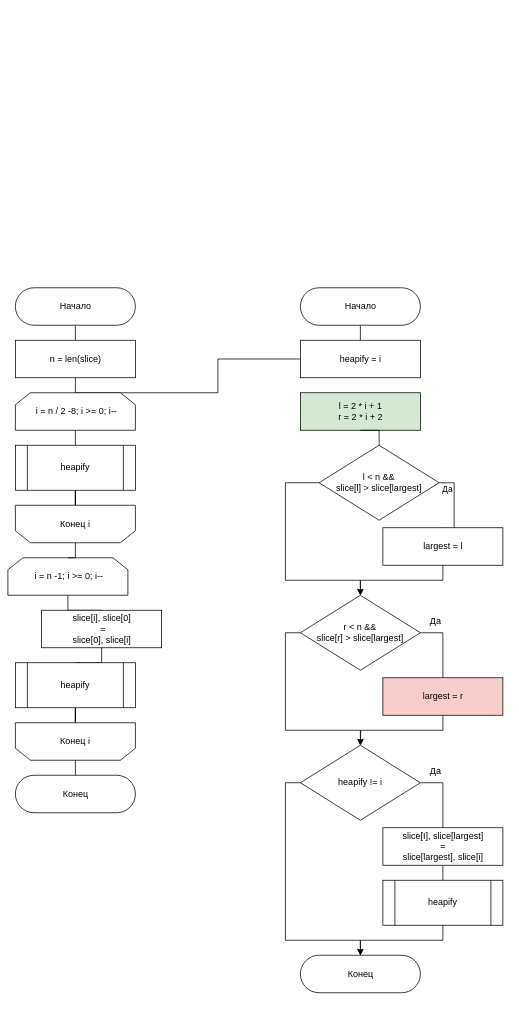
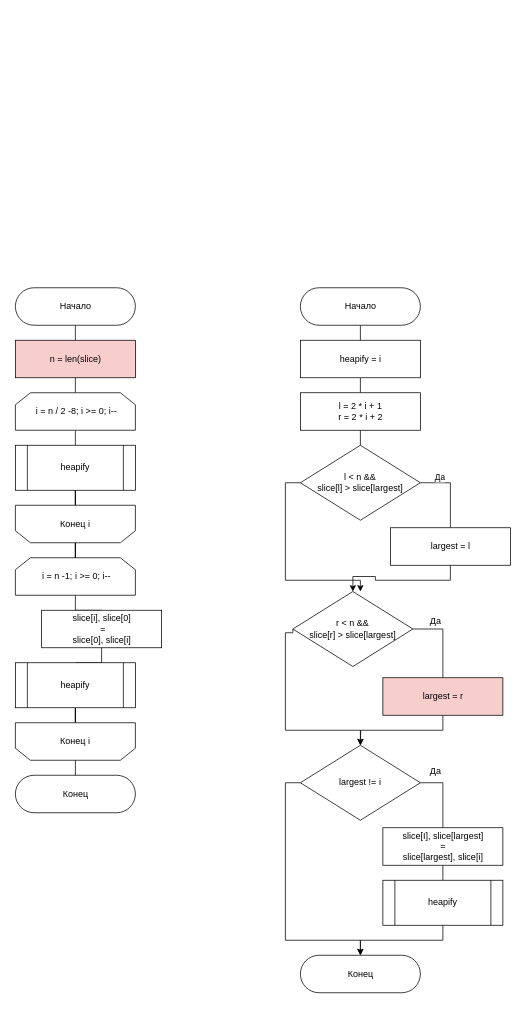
  <mxCell id="0" />
  <mxCell id="1" parent="0" />
  <mxCell id="2" style="edgeStyle=orthogonalEdgeStyle;rounded=0;orthogonalLoop=1;jettySize=auto;html=1;exitX=0;exitY=0.5;exitDx=0;exitDy=0;entryX=0.5;entryY=1;entryDx=0;entryDy=0;" edge="1" parent="1"><mxGeometry relative="1" as="geometry"><Array as="points"><mxPoint x="385" y="21" /><mxPoint x="385" y="133" /><mxPoint x="490" y="133" /></Array><mxPoint x="405" y="20.5" as="sourcePoint" /></mxGeometry></mxCell>
  <mxCell id="3" style="edgeStyle=orthogonalEdgeStyle;rounded=0;orthogonalLoop=1;jettySize=auto;html=1;exitX=0.5;exitY=0.5;exitDx=0;exitDy=25;exitPerimeter=0;entryX=0.5;entryY=0;entryDx=0;entryDy=0;endArrow=none;endFill=0;" edge="1" parent="1" source="4" target="6"><mxGeometry relative="1" as="geometry" /></mxCell>
  <mxCell id="4" value="Начало" style="html=1;dashed=0;whitespace=wrap;shape=mxgraph.dfd.start" vertex="1" parent="1"><mxGeometry x="20" y="383" width="160" height="50" as="geometry" /></mxCell>
- <mxCell id="5" style="edgeStyle=orthogonalEdgeStyle;rounded=0;orthogonalLoop=1;jettySize=auto;html=1;exitX=0.5;exitY=1;exitDx=0;exitDy=0;endArrow=none;endFill=0;" edge="1" parent="1" source="6" target="25"><mxGeometry relative="1" as="geometry" /></mxCell>
- <mxCell id="6" value="n = len(slice)" style="html=1;dashed=0;whitespace=wrap;" vertex="1" parent="1"><mxGeometry x="20" y="453" width="160" height="50" as="geometry" /></mxCell>
+ <mxCell id="5" style="edgeStyle=orthogonalEdgeStyle;rounded=0;orthogonalLoop=1;jettySize=auto;html=1;exitX=0.5;exitY=1;exitDx=0;exitDy=0;entryX=0.5;entryY=0;entryDx=0;entryDy=0;endArrow=none;endFill=0;" edge="1" parent="1" source="6" target="8"><mxGeometry relative="1" as="geometry" /></mxCell>
+ <mxCell id="6" value="n = len(slice)" style="html=1;dashed=0;whitespace=wrap;fillColor=#f8cecc;" vertex="1" parent="1"><mxGeometry x="20" y="453" width="160" height="50" as="geometry" /></mxCell>
  <mxCell id="7" style="edgeStyle=orthogonalEdgeStyle;rounded=0;orthogonalLoop=1;jettySize=auto;html=1;exitX=0.5;exitY=1;exitDx=0;exitDy=0;entryX=0.5;entryY=0;entryDx=0;entryDy=0;endArrow=none;endFill=0;" edge="1" parent="1" source="8" target="10"><mxGeometry relative="1" as="geometry" /></mxCell>
  <mxCell id="8" value="&amp;nbsp;i = n / 2 -8; i &amp;gt;= 0; i--" style="shape=loopLimit;whiteSpace=wrap;html=1;" vertex="1" parent="1"><mxGeometry x="20" y="523" width="160" height="50" as="geometry" /></mxCell>
  <mxCell id="9" style="edgeStyle=orthogonalEdgeStyle;rounded=0;orthogonalLoop=1;jettySize=auto;html=1;exitX=0.5;exitY=1;exitDx=0;exitDy=0;endArrow=none;endFill=0;" edge="1" parent="1" source="10" target="14"><mxGeometry relative="1" as="geometry" /></mxCell>
  <mxCell id="10" value="heapify" style="shape=process;whiteSpace=wrap;html=1;backgroundOutline=1;" vertex="1" parent="1"><mxGeometry x="20" y="593" width="160" height="60" as="geometry" /></mxCell>
  <mxCell id="11" style="edgeStyle=orthogonalEdgeStyle;rounded=0;orthogonalLoop=1;jettySize=auto;html=1;exitX=0.5;exitY=1;exitDx=0;exitDy=0;entryX=0.5;entryY=0;entryDx=0;entryDy=0;endArrow=none;endFill=0;" edge="1" parent="1" source="12" target="16"><mxGeometry relative="1" as="geometry" /></mxCell>
- <mxCell id="12" value="&amp;nbsp;i = n -1; i &amp;gt;= 0; i--" style="shape=loopLimit;whiteSpace=wrap;html=1;" vertex="1" parent="1"><mxGeometry x="10" y="743" width="160" height="50" as="geometry" /></mxCell>
+ <mxCell id="12" value="&amp;nbsp;i = n -1; i &amp;gt;= 0; i--" style="shape=loopLimit;whiteSpace=wrap;html=1;" vertex="1" parent="1"><mxGeometry x="20" y="743" width="160" height="50" as="geometry" /></mxCell>
  <mxCell id="13" style="edgeStyle=orthogonalEdgeStyle;rounded=0;orthogonalLoop=1;jettySize=auto;html=1;exitX=0.5;exitY=0;exitDx=0;exitDy=0;endArrow=none;endFill=0;" edge="1" parent="1" source="14" target="12"><mxGeometry relative="1" as="geometry" /></mxCell>
  <mxCell id="14" value="Конец i" style="shape=loopLimit;whiteSpace=wrap;html=1;direction=west;" vertex="1" parent="1"><mxGeometry x="20" y="673" width="160" height="50" as="geometry" /></mxCell>
  <mxCell id="15" style="edgeStyle=orthogonalEdgeStyle;rounded=0;orthogonalLoop=1;jettySize=auto;html=1;exitX=0.5;exitY=1;exitDx=0;exitDy=0;entryX=0.5;entryY=0;entryDx=0;entryDy=0;endArrow=none;endFill=0;" edge="1" parent="1" source="16" target="18"><mxGeometry relative="1" as="geometry" /></mxCell>
  <mxCell id="16" value="slice[i], slice[0]&lt;br&gt;&amp;nbsp;= &lt;br&gt;slice[0], slice[i]" style="html=1;dashed=0;whitespace=wrap;" vertex="1" parent="1"><mxGeometry x="55" y="813" width="160" height="50" as="geometry" /></mxCell>
  <mxCell id="17" style="edgeStyle=orthogonalEdgeStyle;rounded=0;orthogonalLoop=1;jettySize=auto;html=1;exitX=0.5;exitY=1;exitDx=0;exitDy=0;endArrow=none;endFill=0;" edge="1" parent="1" source="18" target="19"><mxGeometry relative="1" as="geometry" /></mxCell>
  <mxCell id="18" value="heapify" style="shape=process;whiteSpace=wrap;html=1;backgroundOutline=1;" vertex="1" parent="1"><mxGeometry x="20" y="883" width="160" height="60" as="geometry" /></mxCell>
  <mxCell id="19" value="Конец i" style="shape=loopLimit;whiteSpace=wrap;html=1;direction=west;" vertex="1" parent="1"><mxGeometry x="20" y="963" width="160" height="50" as="geometry" /></mxCell>
  <mxCell id="20" value="Конец" style="html=1;dashed=0;whitespace=wrap;shape=mxgraph.dfd.start" vertex="1" parent="1"><mxGeometry x="20" y="1033" width="160" height="50" as="geometry" /></mxCell>
  <mxCell id="21" style="edgeStyle=orthogonalEdgeStyle;rounded=0;orthogonalLoop=1;jettySize=auto;html=1;exitX=0.5;exitY=0;exitDx=0;exitDy=0;entryX=0.5;entryY=0.5;entryDx=0;entryDy=-25;entryPerimeter=0;endArrow=none;endFill=0;" edge="1" parent="1" source="19" target="20"><mxGeometry relative="1" as="geometry" /></mxCell>
  <mxCell id="22" style="edgeStyle=orthogonalEdgeStyle;rounded=0;orthogonalLoop=1;jettySize=auto;html=1;exitX=0.5;exitY=0.5;exitDx=0;exitDy=25;exitPerimeter=0;entryX=0.5;entryY=0;entryDx=0;entryDy=0;endArrow=none;endFill=0;" edge="1" parent="1" source="23" target="25"><mxGeometry relative="1" as="geometry" /></mxCell>
  <mxCell id="23" value="Начало" style="html=1;dashed=0;whitespace=wrap;shape=mxgraph.dfd.start" vertex="1" parent="1"><mxGeometry x="400" y="383" width="160" height="50" as="geometry" /></mxCell>
+ <mxCell id="24" style="edgeStyle=orthogonalEdgeStyle;rounded=0;orthogonalLoop=1;jettySize=auto;html=1;exitX=0.5;exitY=1;exitDx=0;exitDy=0;entryX=0.5;entryY=0;entryDx=0;entryDy=0;endArrow=none;endFill=0;" edge="1" parent="1" source="25" target="26"><mxGeometry relative="1" as="geometry" /></mxCell>
  <mxCell id="25" value="heapify = i" style="html=1;dashed=0;whitespace=wrap;" vertex="1" parent="1"><mxGeometry x="400" y="453" width="160" height="50" as="geometry" /></mxCell>
- <mxCell id="26" value="l = 2 * i + 1&lt;br&gt;r = 2 * i + 2" style="html=1;dashed=0;whitespace=wrap;fillColor=#d5e8d4;" vertex="1" parent="1"><mxGeometry x="400" y="523" width="160" height="50" as="geometry" /></mxCell>
+ <mxCell id="26" value="l = 2 * i + 1&lt;br&gt;r = 2 * i + 2" style="html=1;dashed=0;whitespace=wrap;" vertex="1" parent="1"><mxGeometry x="400" y="523" width="160" height="50" as="geometry" /></mxCell>
  <mxCell id="27" style="edgeStyle=orthogonalEdgeStyle;rounded=0;orthogonalLoop=1;jettySize=auto;html=1;exitX=1;exitY=0.5;exitDx=0;exitDy=0;exitPerimeter=0;entryX=0.5;entryY=0;entryDx=0;entryDy=0;endArrow=none;endFill=0;" edge="1" parent="1" source="30" target="31"><mxGeometry relative="1" as="geometry" /></mxCell>
  <mxCell id="28" value="Да&lt;br&gt;" style="edgeLabel;html=1;align=center;verticalAlign=middle;resizable=0;points=[];" vertex="1" connectable="0" parent="27"><mxGeometry x="-0.333" y="-2" relative="1" as="geometry"><mxPoint x="-8" y="-10" as="offset" /></mxGeometry></mxCell>
  <mxCell id="29" style="edgeStyle=orthogonalEdgeStyle;rounded=0;orthogonalLoop=1;jettySize=auto;html=1;exitX=0;exitY=0.5;exitDx=0;exitDy=0;exitPerimeter=0;" edge="1" parent="1" source="30" target="35"><mxGeometry relative="1" as="geometry"><Array as="points"><mxPoint x="380" y="643" /><mxPoint x="380" y="773" /><mxPoint x="480" y="773" /></Array></mxGeometry></mxCell>
- <mxCell id="30" value="l &amp;lt; n &amp;amp;&amp;amp; &lt;br&gt;slice[l] &amp;gt; slice[largest]" style="strokeWidth=1;html=1;shape=mxgraph.flowchart.decision;whiteSpace=wrap;" vertex="1" parent="1"><mxGeometry x="425" y="593" width="160" height="100" as="geometry" /></mxCell>
- <mxCell id="31" value="largest = l" style="html=1;dashed=0;whitespace=wrap;" vertex="1" parent="1"><mxGeometry x="510" y="703" width="160" height="50" as="geometry" /></mxCell>
+ <mxCell id="30" value="l &amp;lt; n &amp;amp;&amp;amp; &lt;br&gt;slice[l] &amp;gt; slice[largest]" style="strokeWidth=1;html=1;shape=mxgraph.flowchart.decision;whiteSpace=wrap;" vertex="1" parent="1"><mxGeometry x="400" y="593" width="160" height="100" as="geometry" /></mxCell>
+ <mxCell id="31" value="largest = l" style="html=1;dashed=0;whitespace=wrap;" vertex="1" parent="1"><mxGeometry x="520" y="703" width="160" height="50" as="geometry" /></mxCell>
  <mxCell id="32" style="edgeStyle=orthogonalEdgeStyle;rounded=0;orthogonalLoop=1;jettySize=auto;html=1;exitX=0.5;exitY=1;exitDx=0;exitDy=0;entryX=0.5;entryY=0;entryDx=0;entryDy=0;entryPerimeter=0;endArrow=none;endFill=0;" edge="1" parent="1" source="26" target="30"><mxGeometry relative="1" as="geometry" /></mxCell>
  <mxCell id="33" style="edgeStyle=orthogonalEdgeStyle;rounded=0;orthogonalLoop=1;jettySize=auto;html=1;exitX=1;exitY=0.5;exitDx=0;exitDy=0;exitPerimeter=0;entryX=0.5;entryY=0;entryDx=0;entryDy=0;endArrow=none;endFill=0;" edge="1" parent="1" source="35" target="37"><mxGeometry relative="1" as="geometry" /></mxCell>
  <mxCell id="34" style="edgeStyle=orthogonalEdgeStyle;rounded=0;orthogonalLoop=1;jettySize=auto;html=1;exitX=0;exitY=0.5;exitDx=0;exitDy=0;exitPerimeter=0;" edge="1" parent="1" source="35" target="41"><mxGeometry relative="1" as="geometry"><Array as="points"><mxPoint x="380" y="843" /><mxPoint x="380" y="973" /><mxPoint x="480" y="973" /></Array></mxGeometry></mxCell>
- <mxCell id="35" value="r &amp;lt; n &amp;amp;&amp;amp; &lt;br&gt;slice[r] &amp;gt; slice[largest]" style="strokeWidth=1;html=1;shape=mxgraph.flowchart.decision;whiteSpace=wrap;" vertex="1" parent="1"><mxGeometry x="400" y="793" width="160" height="100" as="geometry" /></mxCell>
+ <mxCell id="35" value="r &amp;lt; n &amp;amp;&amp;amp; &lt;br&gt;slice[r] &amp;gt; slice[largest]" style="strokeWidth=1;html=1;shape=mxgraph.flowchart.decision;whiteSpace=wrap;" vertex="1" parent="1"><mxGeometry x="390" y="788" width="160" height="100" as="geometry" /></mxCell>
  <mxCell id="36" style="edgeStyle=orthogonalEdgeStyle;rounded=0;orthogonalLoop=1;jettySize=auto;html=1;exitX=0.5;exitY=1;exitDx=0;exitDy=0;" edge="1" parent="1" source="37"><mxGeometry relative="1" as="geometry"><mxPoint x="480" y="993" as="targetPoint" /></mxGeometry></mxCell>
  <mxCell id="37" value="largest = r" style="html=1;dashed=0;whitespace=wrap;fillColor=#f8cecc;" vertex="1" parent="1"><mxGeometry x="510" y="903" width="160" height="50" as="geometry" /></mxCell>
  <mxCell id="38" style="edgeStyle=orthogonalEdgeStyle;rounded=0;orthogonalLoop=1;jettySize=auto;html=1;exitX=0.5;exitY=1;exitDx=0;exitDy=0;entryX=0.5;entryY=0;entryDx=0;entryDy=0;entryPerimeter=0;" edge="1" parent="1" source="31" target="35"><mxGeometry relative="1" as="geometry" /></mxCell>
  <mxCell id="39" value="Да&lt;br&gt;" style="text;html=1;align=center;verticalAlign=middle;resizable=0;points=[];autosize=1;strokeColor=none;fillColor=none;" vertex="1" parent="1"><mxGeometry x="560" y="813" width="40" height="30" as="geometry" /></mxCell>
  <mxCell id="40" style="edgeStyle=orthogonalEdgeStyle;rounded=0;orthogonalLoop=1;jettySize=auto;html=1;exitX=1;exitY=0.5;exitDx=0;exitDy=0;exitPerimeter=0;entryX=0.5;entryY=0;entryDx=0;entryDy=0;endArrow=none;endFill=0;" edge="1" parent="1" source="41" target="43"><mxGeometry relative="1" as="geometry" /></mxCell>
- <mxCell id="41" value="heapify != i" style="strokeWidth=1;html=1;shape=mxgraph.flowchart.decision;whiteSpace=wrap;" vertex="1" parent="1"><mxGeometry x="400" y="993" width="160" height="100" as="geometry" /></mxCell>
+ <mxCell id="41" value="largest != i" style="strokeWidth=1;html=1;shape=mxgraph.flowchart.decision;whiteSpace=wrap;" vertex="1" parent="1"><mxGeometry x="400" y="993" width="160" height="100" as="geometry" /></mxCell>
  <mxCell id="42" style="edgeStyle=orthogonalEdgeStyle;rounded=0;orthogonalLoop=1;jettySize=auto;html=1;exitX=0.5;exitY=1;exitDx=0;exitDy=0;entryX=0.5;entryY=0;entryDx=0;entryDy=0;endArrow=none;endFill=0;" edge="1" parent="1" source="43" target="44"><mxGeometry relative="1" as="geometry" /></mxCell>
  <mxCell id="43" value="slice[I], slice[largest] &lt;br&gt;= &lt;br&gt;slice[largest], slice[i]" style="html=1;dashed=0;whitespace=wrap;" vertex="1" parent="1"><mxGeometry x="510" y="1103" width="160" height="50" as="geometry" /></mxCell>
  <mxCell id="44" value="heapify" style="shape=process;whiteSpace=wrap;html=1;backgroundOutline=1;" vertex="1" parent="1"><mxGeometry x="510" y="1173" width="160" height="60" as="geometry" /></mxCell>
  <mxCell id="45" value="Конец&lt;br&gt;" style="html=1;dashed=0;whitespace=wrap;shape=mxgraph.dfd.start" vertex="1" parent="1"><mxGeometry x="400" y="1273" width="160" height="50" as="geometry" /></mxCell>
  <mxCell id="46" style="edgeStyle=orthogonalEdgeStyle;rounded=0;orthogonalLoop=1;jettySize=auto;html=1;exitX=0.5;exitY=1;exitDx=0;exitDy=0;entryX=0.5;entryY=0.5;entryDx=0;entryDy=-25;entryPerimeter=0;" edge="1" parent="1" source="44" target="45"><mxGeometry relative="1" as="geometry" /></mxCell>
  <mxCell id="47" style="edgeStyle=orthogonalEdgeStyle;rounded=0;orthogonalLoop=1;jettySize=auto;html=1;exitX=0;exitY=0.5;exitDx=0;exitDy=0;exitPerimeter=0;entryX=0.5;entryY=0.5;entryDx=0;entryDy=-25;entryPerimeter=0;" edge="1" parent="1" source="41" target="45"><mxGeometry relative="1" as="geometry"><Array as="points"><mxPoint x="380" y="1043" /><mxPoint x="380" y="1253" /><mxPoint x="480" y="1253" /></Array></mxGeometry></mxCell>
  <mxCell id="48" value="Да&lt;br&gt;" style="text;html=1;align=center;verticalAlign=middle;resizable=0;points=[];autosize=1;strokeColor=none;fillColor=none;" vertex="1" parent="1"><mxGeometry x="560" y="1013" width="40" height="30" as="geometry" /></mxCell>
